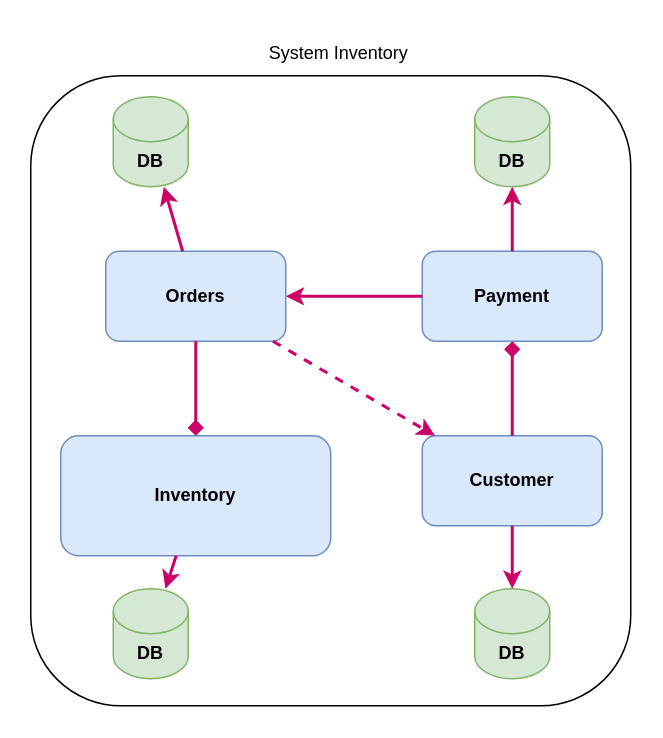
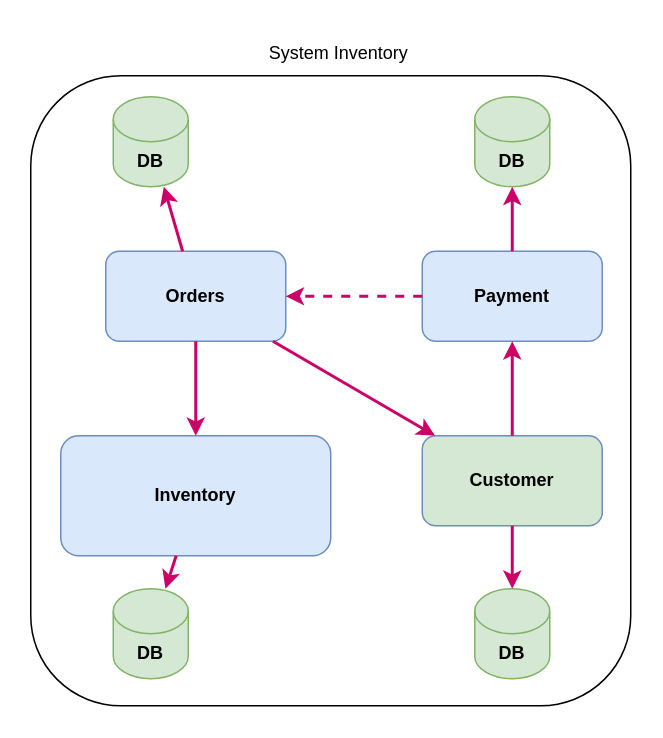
  <mxCell id="0" />
  <mxCell id="1" parent="0" />
  <mxCell id="2" value="" style="rounded=1;whiteSpace=wrap;html=1;" parent="1" vertex="1"><mxGeometry x="20" y="50" width="400" height="420" as="geometry" /></mxCell>
  <mxCell id="3" value="System Inventory" style="text;html=1;align=center;verticalAlign=middle;resizable=0;points=[];autosize=1;strokeColor=none;fillColor=none;" parent="1" vertex="1"><mxGeometry x="160" y="20" width="130" height="30" as="geometry" /></mxCell>
  <mxCell id="4" value="Inventory" style="rounded=1;whiteSpace=wrap;html=1;fillColor=#dae8fc;strokeColor=#6c8ebf;fontStyle=1" parent="1" vertex="1"><mxGeometry x="40" y="290" width="180" height="80" as="geometry" /></mxCell>
  <mxCell id="5" value="Payment" style="rounded=1;whiteSpace=wrap;html=1;fillColor=#dae8fc;strokeColor=#6c8ebf;fontStyle=1" parent="1" vertex="1"><mxGeometry x="281" y="167" width="120" height="60" as="geometry" /></mxCell>
- <mxCell id="6" value="Customer" style="rounded=1;whiteSpace=wrap;html=1;fillColor=#dae8fc;strokeColor=#6c8ebf;fontStyle=1" parent="1" vertex="1"><mxGeometry x="281" y="290" width="120" height="60" as="geometry" /></mxCell>
+ <mxCell id="6" value="Customer" style="rounded=1;whiteSpace=wrap;html=1;fillColor=#d5e8d4;strokeColor=#6c8ebf;fontStyle=1;" parent="1" vertex="1"><mxGeometry x="281" y="290" width="120" height="60" as="geometry" /></mxCell>
  <mxCell id="7" value="Orders" style="rounded=1;whiteSpace=wrap;html=1;fillColor=#dae8fc;strokeColor=#6c8ebf;fontStyle=1" parent="1" vertex="1"><mxGeometry x="70" y="167" width="120" height="60" as="geometry" /></mxCell>
  <mxCell id="8" value="DB" style="shape=cylinder3;whiteSpace=wrap;html=1;boundedLbl=1;backgroundOutline=1;size=15;fillColor=#d5e8d4;strokeColor=#82b366;fontStyle=1" parent="1" vertex="1"><mxGeometry x="75" y="64" width="50" height="60" as="geometry" /></mxCell>
  <mxCell id="9" value="DB" style="shape=cylinder3;whiteSpace=wrap;html=1;boundedLbl=1;backgroundOutline=1;size=15;fillColor=#d5e8d4;strokeColor=#82b366;fontStyle=1" parent="1" vertex="1"><mxGeometry x="316" y="64" width="50" height="60" as="geometry" /></mxCell>
  <mxCell id="10" value="DB" style="shape=cylinder3;whiteSpace=wrap;html=1;boundedLbl=1;backgroundOutline=1;size=15;fillColor=#d5e8d4;strokeColor=#82b366;fontStyle=1" parent="1" vertex="1"><mxGeometry x="75" y="392" width="50" height="60" as="geometry" /></mxCell>
  <mxCell id="11" value="DB" style="shape=cylinder3;whiteSpace=wrap;html=1;boundedLbl=1;backgroundOutline=1;size=15;fillColor=#d5e8d4;strokeColor=#82b366;fontStyle=1" parent="1" vertex="1"><mxGeometry x="316" y="392" width="50" height="60" as="geometry" /></mxCell>
  <mxCell id="12" value="" style="endArrow=classic;html=1;rounded=0;strokeColor=#CC0066;strokeWidth=2;" parent="1" source="7" target="8" edge="1"><mxGeometry width="50" height="50" relative="1" as="geometry"><mxPoint x="50" y="517" as="sourcePoint" /><mxPoint x="100" y="467" as="targetPoint" /></mxGeometry></mxCell>
  <mxCell id="13" value="" style="endArrow=classic;html=1;rounded=0;strokeColor=#CC0066;strokeWidth=2;" parent="1" source="5" target="9" edge="1"><mxGeometry width="50" height="50" relative="1" as="geometry"><mxPoint x="101" y="147" as="sourcePoint" /><mxPoint x="141" y="147" as="targetPoint" /></mxGeometry></mxCell>
  <mxCell id="14" value="" style="endArrow=classic;html=1;rounded=0;strokeColor=#CC0066;strokeWidth=2;" parent="1" source="4" target="10" edge="1"><mxGeometry width="50" height="50" relative="1" as="geometry"><mxPoint x="190" y="190" as="sourcePoint" /><mxPoint x="230" y="190" as="targetPoint" /></mxGeometry></mxCell>
  <mxCell id="15" value="" style="endArrow=classic;html=1;rounded=0;strokeColor=#CC0066;strokeWidth=2;" parent="1" source="6" target="11" edge="1"><mxGeometry width="50" height="50" relative="1" as="geometry"><mxPoint x="131" y="210" as="sourcePoint" /><mxPoint x="171" y="210" as="targetPoint" /></mxGeometry></mxCell>
- <mxCell id="16" value="" style="endArrow=classic;html=1;rounded=0;strokeColor=#CC0066;strokeWidth=2;" parent="1" source="5" target="7" edge="1"><mxGeometry width="50" height="50" relative="1" as="geometry"><mxPoint x="730" y="167" as="sourcePoint" /><mxPoint x="780" y="117" as="targetPoint" /></mxGeometry></mxCell>
- <mxCell id="17" value="" style="endArrow=diamond;html=1;rounded=0;strokeColor=#CC0066;strokeWidth=2;" parent="1" source="7" target="4" edge="1"><mxGeometry width="50" height="50" relative="1" as="geometry"><mxPoint x="340" y="207" as="sourcePoint" /><mxPoint x="170" y="207" as="targetPoint" /></mxGeometry></mxCell>
- <mxCell id="18" value="" style="endArrow=classic;html=1;rounded=0;strokeColor=#CC0066;strokeWidth=2;dashed=1;" parent="1" source="7" target="6" edge="1"><mxGeometry width="50" height="50" relative="1" as="geometry"><mxPoint x="410" y="217" as="sourcePoint" /><mxPoint x="240" y="217" as="targetPoint" /></mxGeometry></mxCell>
- <mxCell id="19" value="" style="endArrow=diamond;html=1;rounded=0;strokeColor=#CC0066;strokeWidth=2;" parent="1" source="6" target="5" edge="1"><mxGeometry width="50" height="50" relative="1" as="geometry"><mxPoint x="311" y="227" as="sourcePoint" /><mxPoint x="141" y="227" as="targetPoint" /></mxGeometry></mxCell>
+ <mxCell id="16" value="" style="endArrow=classic;html=1;rounded=0;strokeColor=#CC0066;strokeWidth=2;dashed=1;" parent="1" source="5" target="7" edge="1"><mxGeometry width="50" height="50" relative="1" as="geometry"><mxPoint x="730" y="167" as="sourcePoint" /><mxPoint x="780" y="117" as="targetPoint" /></mxGeometry></mxCell>
+ <mxCell id="17" value="" style="endArrow=classic;html=1;rounded=0;strokeColor=#CC0066;strokeWidth=2;" parent="1" source="7" target="4" edge="1"><mxGeometry width="50" height="50" relative="1" as="geometry"><mxPoint x="340" y="207" as="sourcePoint" /><mxPoint x="170" y="207" as="targetPoint" /></mxGeometry></mxCell>
+ <mxCell id="18" value="" style="endArrow=classic;html=1;rounded=0;strokeColor=#CC0066;strokeWidth=2;" parent="1" source="7" target="6" edge="1"><mxGeometry width="50" height="50" relative="1" as="geometry"><mxPoint x="410" y="217" as="sourcePoint" /><mxPoint x="240" y="217" as="targetPoint" /></mxGeometry></mxCell>
+ <mxCell id="19" value="" style="endArrow=classic;html=1;rounded=0;strokeColor=#CC0066;strokeWidth=2;" parent="1" source="6" target="5" edge="1"><mxGeometry width="50" height="50" relative="1" as="geometry"><mxPoint x="311" y="227" as="sourcePoint" /><mxPoint x="141" y="227" as="targetPoint" /></mxGeometry></mxCell>
